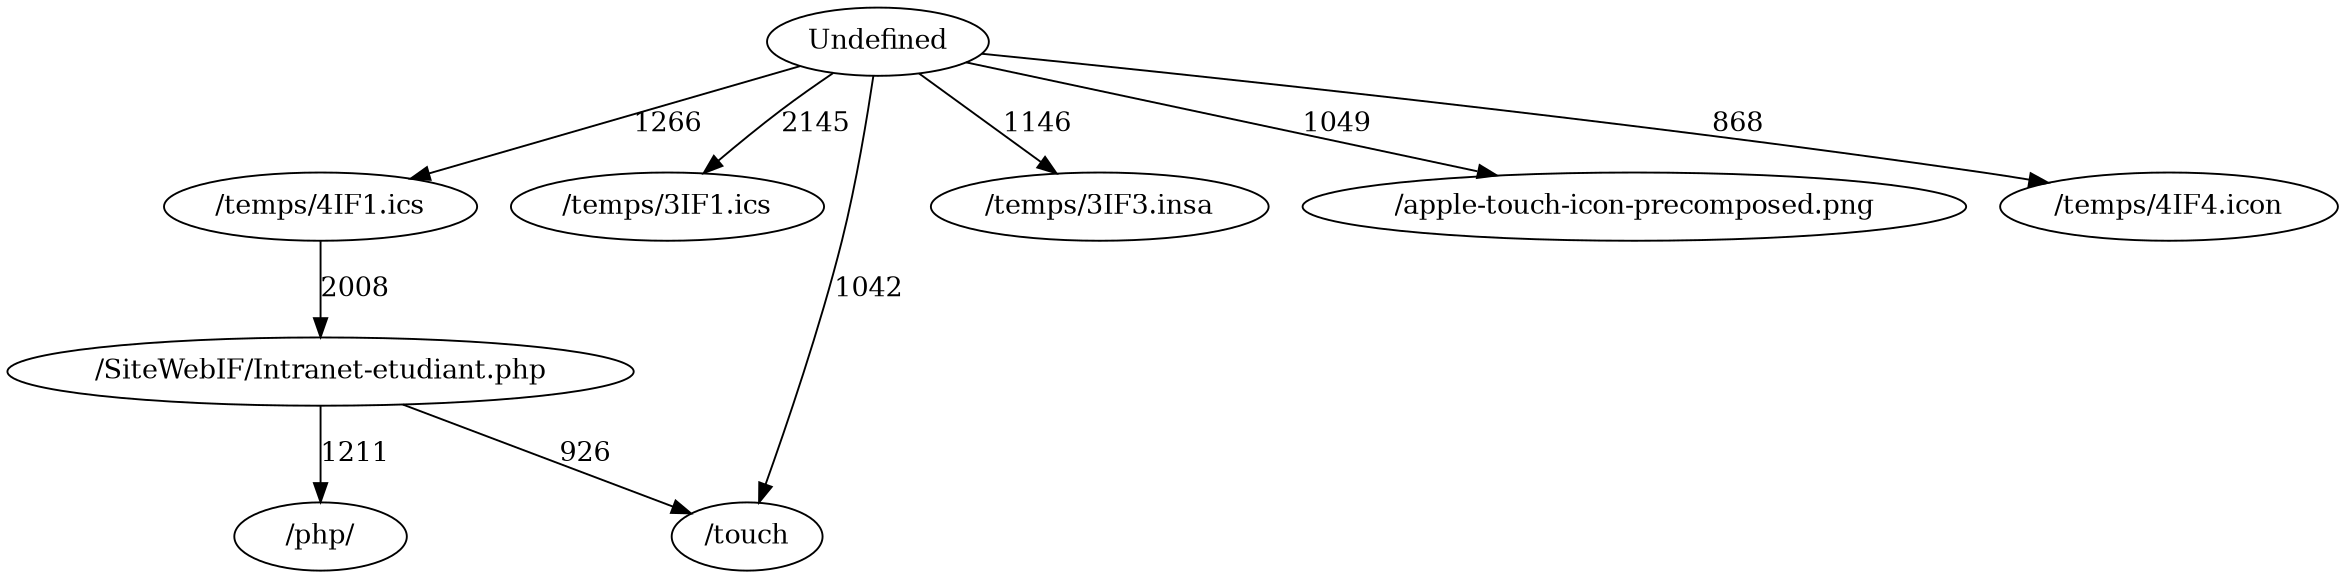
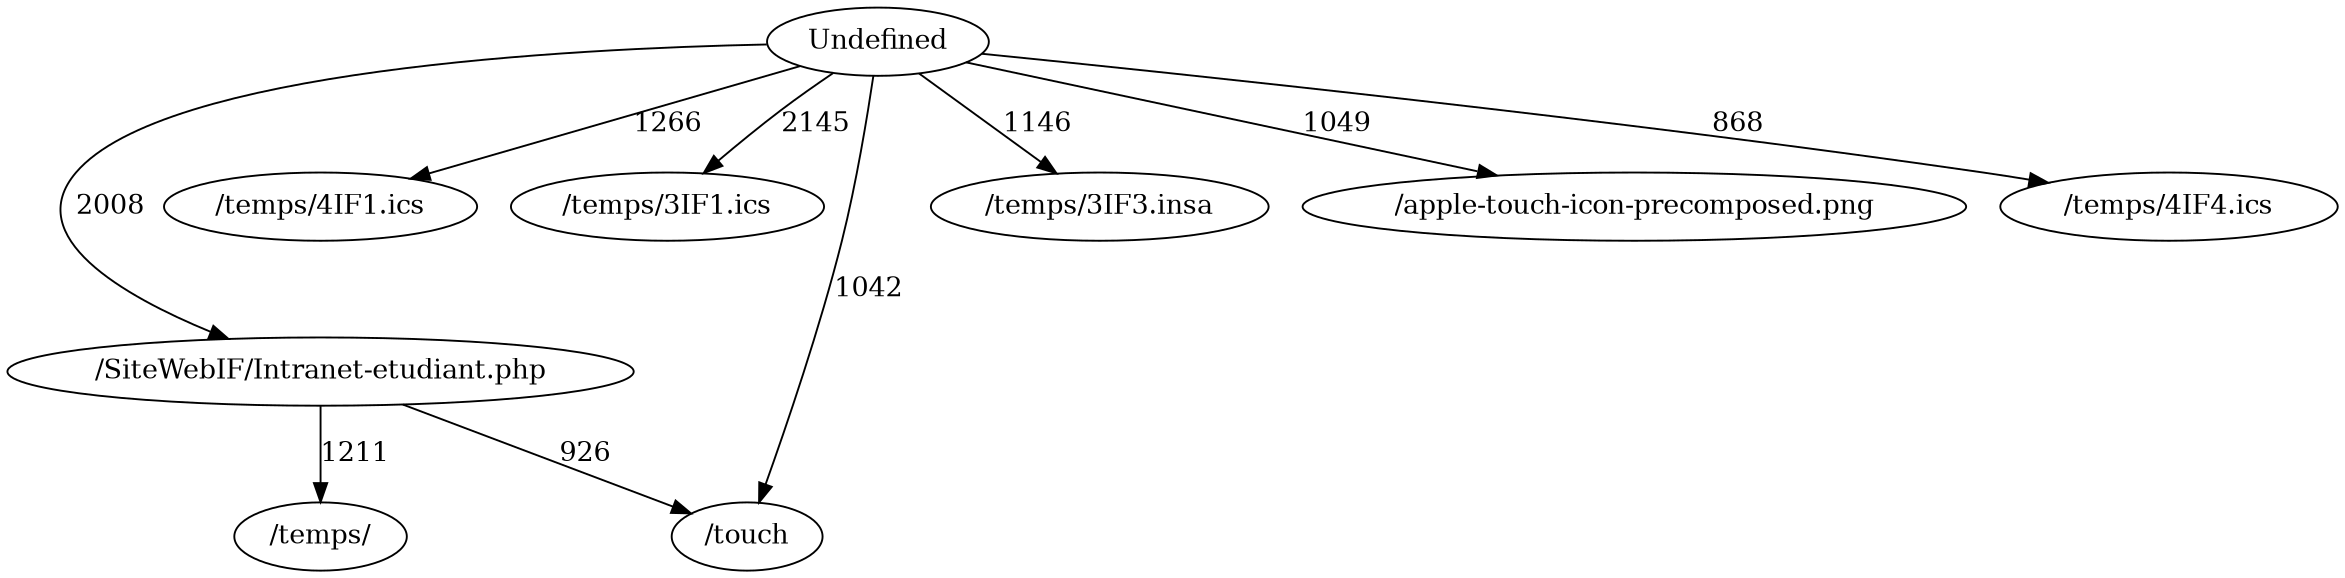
  digraph {
    "/SiteWebIF/Intranet-etudiant.php"
-   "/temps/" [label="/php/"]
+   "/temps/"
    n3 [label="/touch"]
    Undefined
    "/temps/3IF1.ics"
    "/temps/4IF1.ics"
    n7 [label="/temps/3IF3.insa"]
    "/apple-touch-icon-precomposed.png"
-   "/temps/4IF4.ics" [label="/temps/4IF4.icon"]
+   "/temps/4IF4.ics"
    "/SiteWebIF/Intranet-etudiant.php" -> "/temps/" [label=1211]
    "/SiteWebIF/Intranet-etudiant.php" -> n3 [label=926]
-   "/temps/4IF1.ics" -> "/SiteWebIF/Intranet-etudiant.php" [label=2008]
+   Undefined -> "/SiteWebIF/Intranet-etudiant.php" [label=2008]
    Undefined -> n3 [label=1042]
    Undefined -> "/temps/3IF1.ics" [label=2145]
    Undefined -> "/temps/4IF1.ics" [label=1266]
    Undefined -> n7 [label=1146]
    Undefined -> "/apple-touch-icon-precomposed.png" [label=1049]
    Undefined -> "/temps/4IF4.ics" [label=868]
  }
